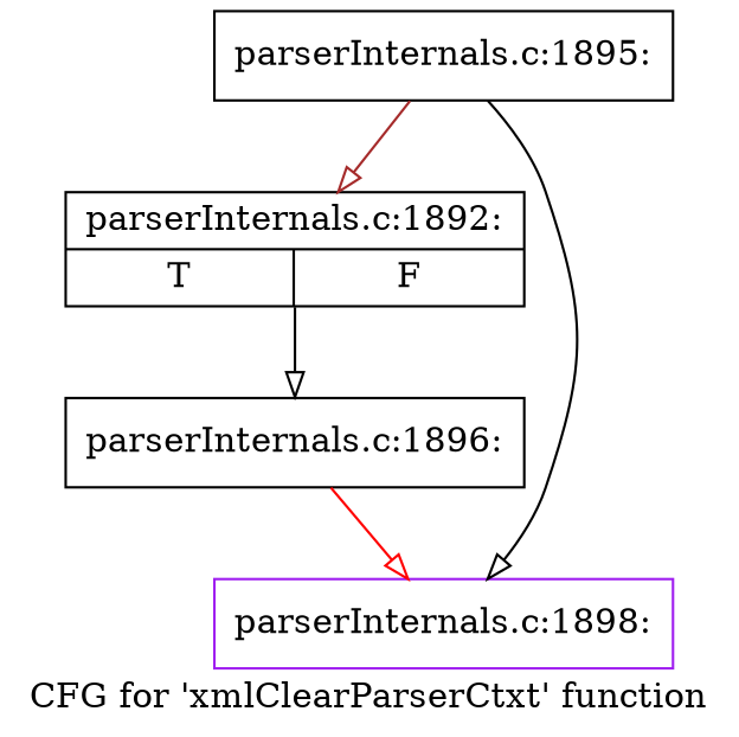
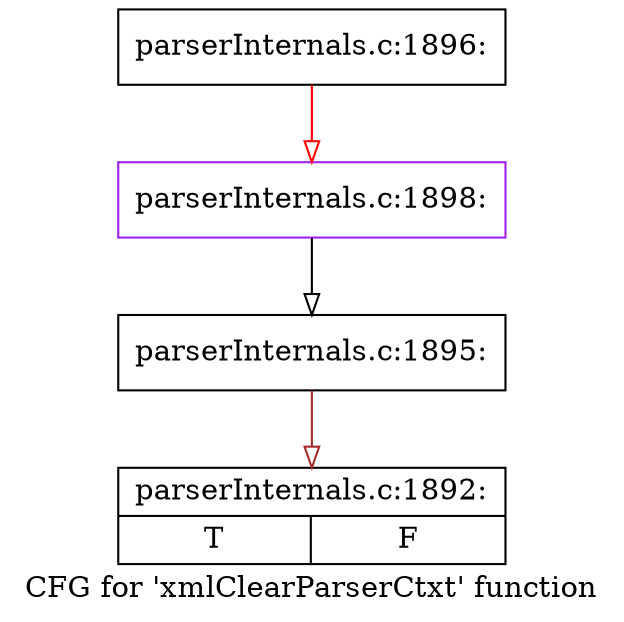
  digraph {
    label="CFG for 'xmlClearParserCtxt' function"
    node [color=black shape=record]
    edge [arrowhead=onormal color=black]
    n1 [label="{parserInternals.c:1892:|{<s0>T|<s1>F}}"]
    n2 [label="{parserInternals.c:1896:}"]
    n3 [label="{parserInternals.c:1895:}"]
    n4 [color=purple label="{parserInternals.c:1898:}"]
-   n1 -> n2
    n2 -> n4 [color=red]
    n3 -> n1 [color=brown]
-   n3 -> n4
+   n4 -> n3
  }
